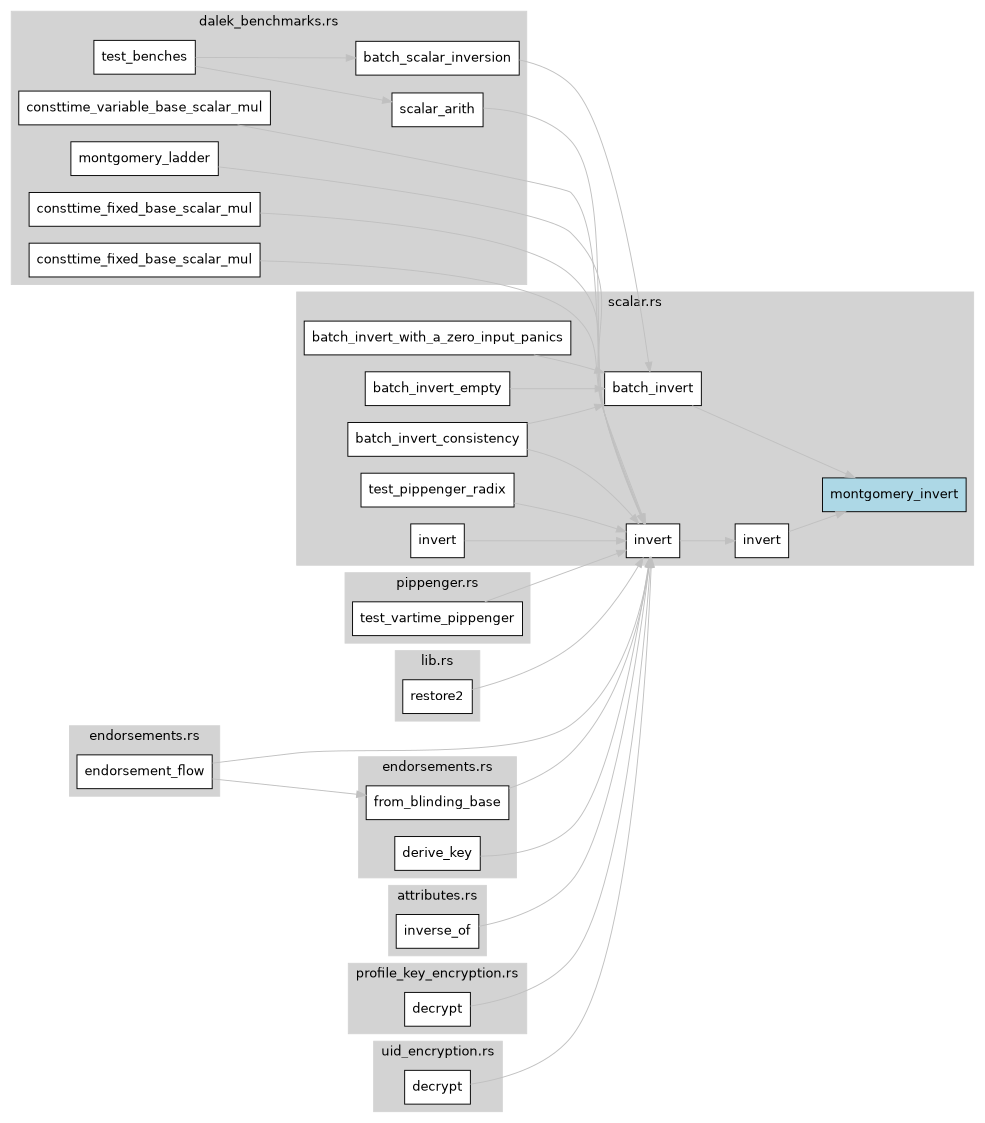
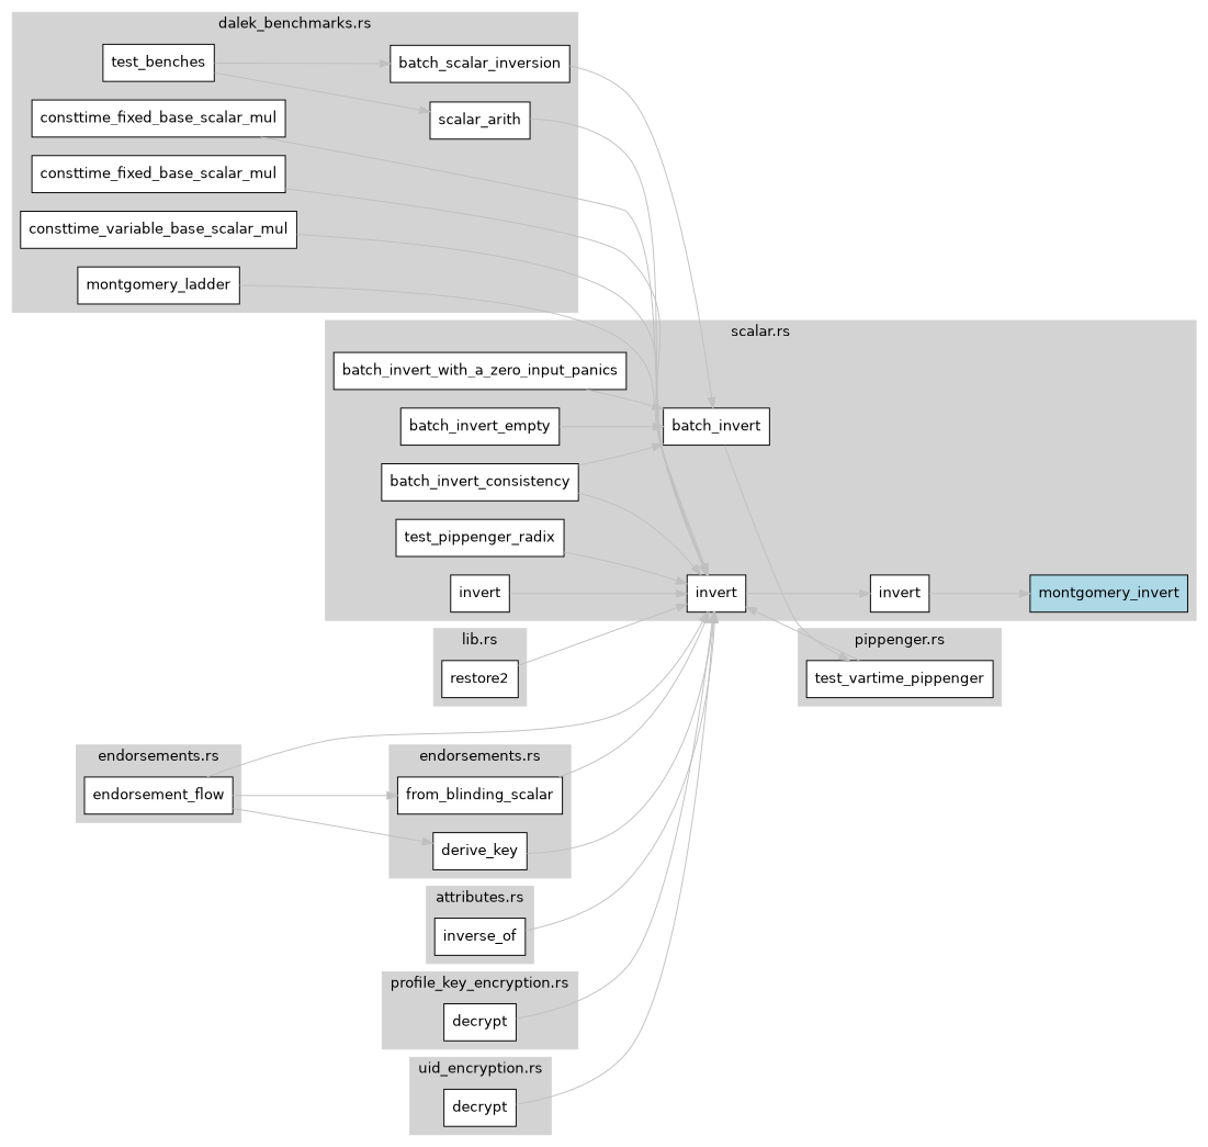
  digraph {
    rankdir=LR
    node [fillcolor=white fontname=Helvetica shape=box style=filled]
    edge [color=gray]
    n1 [label=consttime_fixed_base_scalar_mul]
    n2 [label=consttime_fixed_base_scalar_mul]
    n3 [label=consttime_variable_base_scalar_mul]
    n4 [label=scalar_arith]
    n5 [label=batch_scalar_inversion]
    n6 [label=montgomery_ladder]
    n7 [label=test_benches]
    n8 [label=test_vartime_pippenger]
    n9 [label=batch_invert]
    n10 [label=batch_invert_with_a_zero_input_panics]
    n11 [label=test_pippenger_radix]
    n12 [label=invert]
    n13 [fillcolor=lightblue label=montgomery_invert]
    n14 [label=invert]
    n15 [label=invert]
    n16 [label=batch_invert_empty]
    n17 [label=batch_invert_consistency]
    n18 [label=restore2]
    n19 [label=endorsement_flow]
    n20 [label=inverse_of]
-   n21 [label=from_blinding_base]
+   n21 [label=from_blinding_scalar]
    n22 [label=derive_key]
    n23 [label=decrypt]
    n24 [label=decrypt]
    subgraph cluster_1 {
      color=lightgrey
      fontname=Helvetica
      label="dalek_benchmarks.rs"
      style=filled
      n1
      n2
      n3
      n4
      n5
      n6
      n7
    }
    subgraph cluster_2 {
      color=lightgrey
      fontname=Helvetica
      label="pippenger.rs"
      style=filled
      n8
    }
    subgraph cluster_3 {
      color=lightgrey
      fontname=Helvetica
      label="scalar.rs"
      style=filled
      n9
      n10
      n11
      n12
      n13
      n14
      n15
      n16
      n17
    }
    subgraph cluster_4 {
      color=lightgrey
      fontname=Helvetica
      label="lib.rs"
      style=filled
      n18
    }
    subgraph cluster_5 {
      color=lightgrey
      fontname=Helvetica
      label="endorsements.rs"
      style=filled
      n19
    }
    subgraph cluster_6 {
      color=lightgrey
      fontname=Helvetica
      label="attributes.rs"
      style=filled
      n20
    }
    subgraph cluster_7 {
      color=lightgrey
      fontname=Helvetica
      label="endorsements.rs"
      style=filled
      n21
      n22
    }
    subgraph cluster_8 {
      color=lightgrey
      fontname=Helvetica
      label="profile_key_encryption.rs"
      style=filled
      n23
    }
    subgraph cluster_9 {
      color=lightgrey
      fontname=Helvetica
      label="uid_encryption.rs"
      style=filled
      n24
    }
    n1 -> n12
    n2 -> n12
    n3 -> n12
    n4 -> n12
    n5 -> n9
    n6 -> n12
    n7 -> n4
    n7 -> n5
    n8 -> n12
-   n9 -> n13
+   n9 -> n8
    n10 -> n9
    n11 -> n12
    n12 -> n14
    n14 -> n13
    n15 -> n12
    n16 -> n9
    n17 -> n9
    n17 -> n12
    n18 -> n12
    n19 -> n12
    n19 -> n21
+   n19 -> n22
    n20 -> n12
    n21 -> n12
    n22 -> n12
    n23 -> n12
    n24 -> n12
  }
